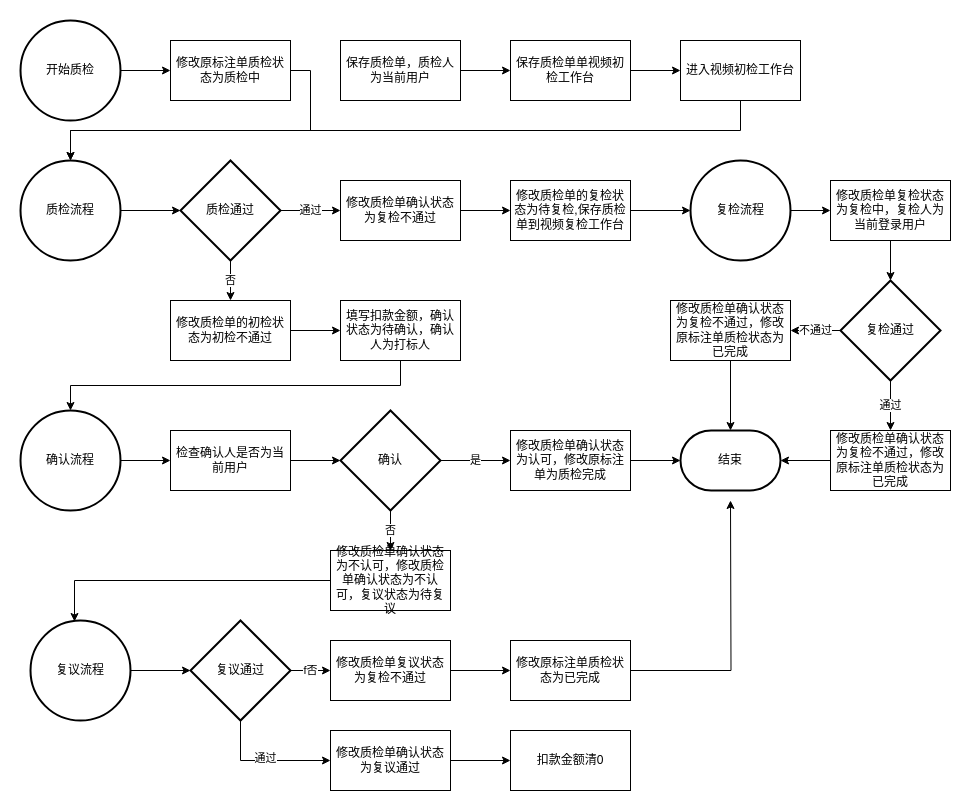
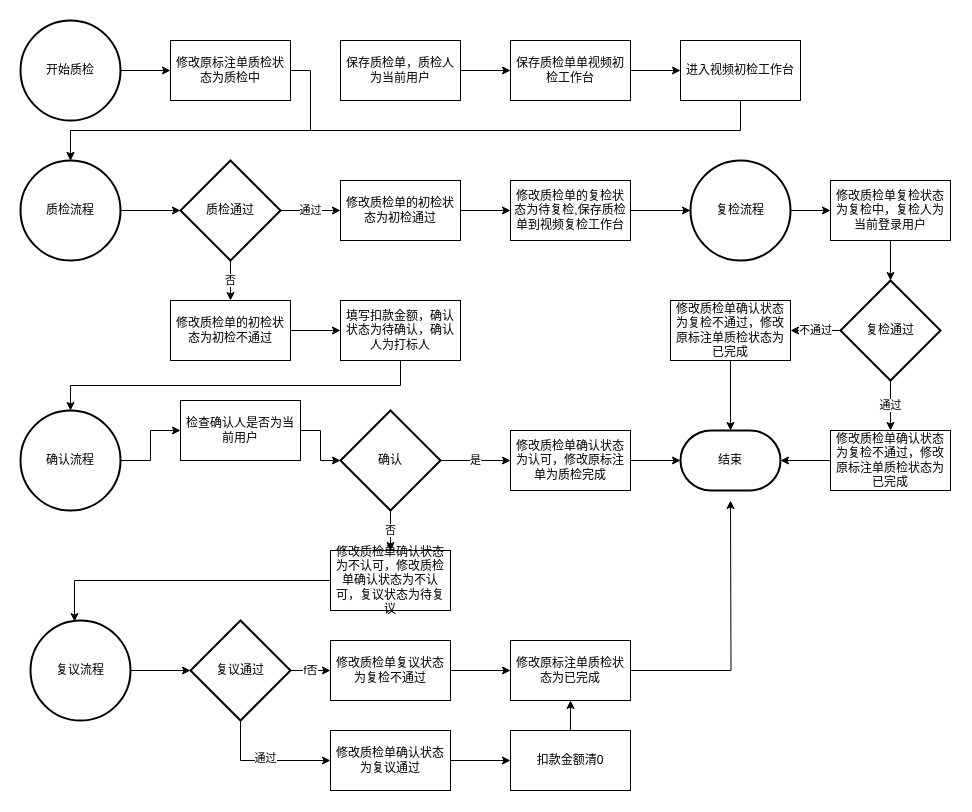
  <mxCell id="0" />
  <mxCell id="1" parent="0" />
  <mxCell id="2" style="edgeStyle=orthogonalEdgeStyle;rounded=0;orthogonalLoop=1;jettySize=auto;html=1;" edge="1" parent="1" source="3" target="5"><mxGeometry relative="1" as="geometry" /></mxCell>
  <mxCell id="3" value="开始质检" style="strokeWidth=2;html=1;shape=mxgraph.flowchart.start_2;whiteSpace=wrap;" vertex="1" parent="1"><mxGeometry x="20" y="20" width="100" height="100" as="geometry" /></mxCell>
  <mxCell id="4" style="edgeStyle=orthogonalEdgeStyle;rounded=0;orthogonalLoop=1;jettySize=auto;html=1;exitX=1;exitY=0.5;exitDx=0;exitDy=0;" edge="1" parent="1" source="5" target="25"><mxGeometry relative="1" as="geometry" /></mxCell>
  <mxCell id="5" value="修改原标注单质检状态为质检中" style="rounded=0;whiteSpace=wrap;html=1;" vertex="1" parent="1"><mxGeometry x="170" y="40" width="120" height="60" as="geometry" /></mxCell>
  <mxCell id="6" style="edgeStyle=orthogonalEdgeStyle;rounded=0;orthogonalLoop=1;jettySize=auto;html=1;exitX=1;exitY=0.5;exitDx=0;exitDy=0;" edge="1" parent="1" source="7" target="9"><mxGeometry relative="1" as="geometry" /></mxCell>
  <mxCell id="7" value="保存质检单，质检人为当前用户" style="rounded=0;whiteSpace=wrap;html=1;" vertex="1" parent="1"><mxGeometry x="340" y="40" width="120" height="60" as="geometry" /></mxCell>
  <mxCell id="8" style="edgeStyle=orthogonalEdgeStyle;rounded=0;orthogonalLoop=1;jettySize=auto;html=1;exitX=1;exitY=0.5;exitDx=0;exitDy=0;entryX=0;entryY=0.5;entryDx=0;entryDy=0;" edge="1" parent="1" source="9" target="11"><mxGeometry relative="1" as="geometry" /></mxCell>
  <mxCell id="9" value="保存质检单单视频初检工作台" style="rounded=0;whiteSpace=wrap;html=1;" vertex="1" parent="1"><mxGeometry x="510" y="40" width="120" height="60" as="geometry" /></mxCell>
  <mxCell id="10" style="edgeStyle=orthogonalEdgeStyle;rounded=0;orthogonalLoop=1;jettySize=auto;html=1;exitX=0.5;exitY=1;exitDx=0;exitDy=0;" edge="1" parent="1" source="11" target="25"><mxGeometry relative="1" as="geometry" /></mxCell>
  <mxCell id="11" value="进入视频初检工作台" style="rounded=0;whiteSpace=wrap;html=1;" vertex="1" parent="1"><mxGeometry x="680" y="40" width="120" height="60" as="geometry" /></mxCell>
  <mxCell id="12" value="结束" style="strokeWidth=2;html=1;shape=mxgraph.flowchart.terminator;whiteSpace=wrap;" vertex="1" parent="1"><mxGeometry x="680" y="430" width="100" height="60" as="geometry" /></mxCell>
  <mxCell id="13" value="通过" style="edgeStyle=orthogonalEdgeStyle;rounded=0;orthogonalLoop=1;jettySize=auto;html=1;exitX=1;exitY=0.5;exitDx=0;exitDy=0;exitPerimeter=0;" edge="1" parent="1" source="15" target="17"><mxGeometry relative="1" as="geometry" /></mxCell>
  <mxCell id="14" value="否" style="edgeStyle=orthogonalEdgeStyle;rounded=0;orthogonalLoop=1;jettySize=auto;html=1;exitX=0.5;exitY=1;exitDx=0;exitDy=0;exitPerimeter=0;" edge="1" parent="1" source="15" target="21"><mxGeometry relative="1" as="geometry" /></mxCell>
  <mxCell id="15" value="质检通过" style="strokeWidth=2;html=1;shape=mxgraph.flowchart.decision;whiteSpace=wrap;" vertex="1" parent="1"><mxGeometry x="180" y="160" width="100" height="100" as="geometry" /></mxCell>
  <mxCell id="16" style="edgeStyle=orthogonalEdgeStyle;rounded=0;orthogonalLoop=1;jettySize=auto;html=1;exitX=1;exitY=0.5;exitDx=0;exitDy=0;entryX=0;entryY=0.5;entryDx=0;entryDy=0;" edge="1" parent="1" source="17" target="19"><mxGeometry relative="1" as="geometry" /></mxCell>
- <mxCell id="17" value="修改质检单确认状态为复检不通过" style="rounded=0;whiteSpace=wrap;html=1;" vertex="1" parent="1"><mxGeometry x="340" y="180" width="120" height="60" as="geometry" /></mxCell>
+ <mxCell id="17" value="修改质检单的初检状态为初检通过" style="rounded=0;whiteSpace=wrap;html=1;" vertex="1" parent="1"><mxGeometry x="340" y="180" width="120" height="60" as="geometry" /></mxCell>
  <mxCell id="18" value="" style="edgeStyle=orthogonalEdgeStyle;rounded=0;orthogonalLoop=1;jettySize=auto;html=1;" edge="1" parent="1" source="19" target="38"><mxGeometry relative="1" as="geometry" /></mxCell>
  <mxCell id="19" value="修改质检单的复检状态为待复检,保存质检单到视频复检工作台" style="rounded=0;whiteSpace=wrap;html=1;" vertex="1" parent="1"><mxGeometry x="510" y="180" width="120" height="60" as="geometry" /></mxCell>
  <mxCell id="20" style="edgeStyle=orthogonalEdgeStyle;rounded=0;orthogonalLoop=1;jettySize=auto;html=1;exitX=1;exitY=0.5;exitDx=0;exitDy=0;entryX=0;entryY=0.5;entryDx=0;entryDy=0;" edge="1" parent="1" source="21" target="23"><mxGeometry relative="1" as="geometry" /></mxCell>
  <mxCell id="21" value="修改质检单的初检状态为初检不通过" style="rounded=0;whiteSpace=wrap;html=1;" vertex="1" parent="1"><mxGeometry x="170" y="300" width="120" height="60" as="geometry" /></mxCell>
  <mxCell id="22" style="edgeStyle=orthogonalEdgeStyle;rounded=0;orthogonalLoop=1;jettySize=auto;html=1;exitX=0.5;exitY=1;exitDx=0;exitDy=0;" edge="1" parent="1" source="23" target="27"><mxGeometry relative="1" as="geometry" /></mxCell>
  <mxCell id="23" value="填写扣款金额，确认状态为待确认，确认人为打标人" style="rounded=0;whiteSpace=wrap;html=1;" vertex="1" parent="1"><mxGeometry x="340" y="300" width="120" height="60" as="geometry" /></mxCell>
  <mxCell id="24" value="" style="edgeStyle=orthogonalEdgeStyle;rounded=0;orthogonalLoop=1;jettySize=auto;html=1;" edge="1" parent="1" source="25" target="15"><mxGeometry relative="1" as="geometry" /></mxCell>
  <mxCell id="25" value="质检流程" style="strokeWidth=2;html=1;shape=mxgraph.flowchart.start_2;whiteSpace=wrap;" vertex="1" parent="1"><mxGeometry x="20" y="160" width="100" height="100" as="geometry" /></mxCell>
  <mxCell id="26" style="edgeStyle=orthogonalEdgeStyle;rounded=0;orthogonalLoop=1;jettySize=auto;html=1;exitX=1;exitY=0.5;exitDx=0;exitDy=0;exitPerimeter=0;" edge="1" parent="1" source="27" target="29"><mxGeometry relative="1" as="geometry" /></mxCell>
  <mxCell id="27" value="确认流程" style="strokeWidth=2;html=1;shape=mxgraph.flowchart.start_2;whiteSpace=wrap;" vertex="1" parent="1"><mxGeometry x="20" y="410" width="100" height="100" as="geometry" /></mxCell>
  <mxCell id="28" style="edgeStyle=orthogonalEdgeStyle;rounded=0;orthogonalLoop=1;jettySize=auto;html=1;exitX=1;exitY=0.5;exitDx=0;exitDy=0;" edge="1" parent="1" source="29" target="32"><mxGeometry relative="1" as="geometry" /></mxCell>
- <mxCell id="29" value="检查确认人是否为当前用户" style="rounded=0;whiteSpace=wrap;html=1;" vertex="1" parent="1"><mxGeometry x="170" y="430" width="120" height="60" as="geometry" /></mxCell>
+ <mxCell id="29" value="检查确认人是否为当前用户" style="rounded=0;whiteSpace=wrap;html=1;" vertex="1" parent="1"><mxGeometry x="180" y="400" width="120" height="60" as="geometry" /></mxCell>
  <mxCell id="30" value="是" style="edgeStyle=orthogonalEdgeStyle;rounded=0;orthogonalLoop=1;jettySize=auto;html=1;exitX=1;exitY=0.5;exitDx=0;exitDy=0;exitPerimeter=0;entryX=0;entryY=0.5;entryDx=0;entryDy=0;" edge="1" parent="1" source="32" target="34"><mxGeometry relative="1" as="geometry" /></mxCell>
  <mxCell id="31" value="否" style="edgeStyle=orthogonalEdgeStyle;rounded=0;orthogonalLoop=1;jettySize=auto;html=1;exitX=0.5;exitY=1;exitDx=0;exitDy=0;exitPerimeter=0;entryX=0.5;entryY=0;entryDx=0;entryDy=0;" edge="1" parent="1" source="32" target="36"><mxGeometry relative="1" as="geometry" /></mxCell>
  <mxCell id="32" value="确认" style="strokeWidth=2;html=1;shape=mxgraph.flowchart.decision;whiteSpace=wrap;" vertex="1" parent="1"><mxGeometry x="340" y="410" width="100" height="100" as="geometry" /></mxCell>
  <mxCell id="33" style="edgeStyle=orthogonalEdgeStyle;rounded=0;orthogonalLoop=1;jettySize=auto;html=1;exitX=1;exitY=0.5;exitDx=0;exitDy=0;entryX=0;entryY=0.5;entryDx=0;entryDy=0;entryPerimeter=0;" edge="1" parent="1" source="34" target="12"><mxGeometry relative="1" as="geometry" /></mxCell>
  <mxCell id="34" value="修改质检单确认状态为认可，修改原标注单为质检完成" style="rounded=0;whiteSpace=wrap;html=1;" vertex="1" parent="1"><mxGeometry x="510" y="430" width="120" height="60" as="geometry" /></mxCell>
  <mxCell id="35" style="edgeStyle=orthogonalEdgeStyle;rounded=0;orthogonalLoop=1;jettySize=auto;html=1;entryX=0.44;entryY=0.01;entryDx=0;entryDy=0;entryPerimeter=0;" edge="1" parent="1" source="36" target="49"><mxGeometry relative="1" as="geometry" /></mxCell>
  <mxCell id="36" value="修改质检单确认状态为不认可，修改质检单确认状态为不认可，复议状态为待复议" style="rounded=0;whiteSpace=wrap;html=1;" vertex="1" parent="1"><mxGeometry x="330" y="550" width="120" height="60" as="geometry" /></mxCell>
  <mxCell id="37" style="edgeStyle=orthogonalEdgeStyle;rounded=0;orthogonalLoop=1;jettySize=auto;html=1;exitX=1;exitY=0.5;exitDx=0;exitDy=0;exitPerimeter=0;entryX=0;entryY=0.5;entryDx=0;entryDy=0;" edge="1" parent="1" source="38" target="40"><mxGeometry relative="1" as="geometry" /></mxCell>
  <mxCell id="38" value="复检流程" style="strokeWidth=2;html=1;shape=mxgraph.flowchart.start_2;whiteSpace=wrap;" vertex="1" parent="1"><mxGeometry x="690" y="160" width="100" height="100" as="geometry" /></mxCell>
  <mxCell id="39" style="edgeStyle=orthogonalEdgeStyle;rounded=0;orthogonalLoop=1;jettySize=auto;html=1;exitX=0.5;exitY=1;exitDx=0;exitDy=0;" edge="1" parent="1" source="40" target="43"><mxGeometry relative="1" as="geometry" /></mxCell>
  <mxCell id="40" value="修改质检单复检状态为复检中，复检人为当前登录用户" style="rounded=0;whiteSpace=wrap;html=1;" vertex="1" parent="1"><mxGeometry x="830" y="180" width="120" height="60" as="geometry" /></mxCell>
  <mxCell id="41" value="不通过" style="edgeStyle=orthogonalEdgeStyle;rounded=0;orthogonalLoop=1;jettySize=auto;html=1;exitX=0;exitY=0.5;exitDx=0;exitDy=0;exitPerimeter=0;entryX=1;entryY=0.5;entryDx=0;entryDy=0;" edge="1" parent="1" source="43" target="45"><mxGeometry relative="1" as="geometry" /></mxCell>
  <mxCell id="42" value="通过" style="edgeStyle=orthogonalEdgeStyle;rounded=0;orthogonalLoop=1;jettySize=auto;html=1;exitX=0.5;exitY=1;exitDx=0;exitDy=0;exitPerimeter=0;entryX=0.5;entryY=0;entryDx=0;entryDy=0;" edge="1" parent="1" source="43" target="47"><mxGeometry relative="1" as="geometry" /></mxCell>
  <mxCell id="43" value="复检通过" style="strokeWidth=2;html=1;shape=mxgraph.flowchart.decision;whiteSpace=wrap;" vertex="1" parent="1"><mxGeometry x="840" y="280" width="100" height="100" as="geometry" /></mxCell>
  <mxCell id="44" style="edgeStyle=orthogonalEdgeStyle;rounded=0;orthogonalLoop=1;jettySize=auto;html=1;exitX=0.5;exitY=1;exitDx=0;exitDy=0;" edge="1" parent="1" source="45" target="12"><mxGeometry relative="1" as="geometry" /></mxCell>
  <mxCell id="45" value="修改质检单确认状态为复检不通过，修改原标注单质检状态为已完成" style="rounded=0;whiteSpace=wrap;html=1;" vertex="1" parent="1"><mxGeometry x="670" y="300" width="120" height="60" as="geometry" /></mxCell>
  <mxCell id="46" value="" style="edgeStyle=orthogonalEdgeStyle;rounded=0;orthogonalLoop=1;jettySize=auto;html=1;" edge="1" parent="1" source="47" target="12"><mxGeometry relative="1" as="geometry" /></mxCell>
  <mxCell id="47" value="修改质检单确认状态为复检不通过，修改原标注单质检状态为已完成" style="rounded=0;whiteSpace=wrap;html=1;" vertex="1" parent="1"><mxGeometry x="830" y="430" width="120" height="60" as="geometry" /></mxCell>
  <mxCell id="48" value="" style="edgeStyle=orthogonalEdgeStyle;rounded=0;orthogonalLoop=1;jettySize=auto;html=1;" edge="1" parent="1" source="49" target="53"><mxGeometry relative="1" as="geometry" /></mxCell>
  <mxCell id="49" value="复议流程" style="strokeWidth=2;html=1;shape=mxgraph.flowchart.start_2;whiteSpace=wrap;" vertex="1" parent="1"><mxGeometry x="30" y="620" width="100" height="100" as="geometry" /></mxCell>
  <mxCell id="50" style="edgeStyle=orthogonalEdgeStyle;rounded=0;orthogonalLoop=1;jettySize=auto;html=1;exitX=0.5;exitY=1;exitDx=0;exitDy=0;exitPerimeter=0;entryX=0;entryY=0.5;entryDx=0;entryDy=0;" edge="1" parent="1" source="53" target="59"><mxGeometry relative="1" as="geometry" /></mxCell>
  <mxCell id="51" value="通过" style="edgeLabel;html=1;align=center;verticalAlign=middle;resizable=0;points=[];" vertex="1" connectable="0" parent="50"><mxGeometry x="-0.015" y="3" relative="1" as="geometry"><mxPoint as="offset" /></mxGeometry></mxCell>
  <mxCell id="52" value="f否" style="edgeStyle=orthogonalEdgeStyle;rounded=0;orthogonalLoop=1;jettySize=auto;html=1;entryX=0;entryY=0.5;entryDx=0;entryDy=0;" edge="1" parent="1" source="53" target="55"><mxGeometry relative="1" as="geometry" /></mxCell>
  <mxCell id="53" value="复议通过" style="strokeWidth=2;html=1;shape=mxgraph.flowchart.decision;whiteSpace=wrap;" vertex="1" parent="1"><mxGeometry x="190" y="620" width="100" height="100" as="geometry" /></mxCell>
  <mxCell id="54" value="" style="edgeStyle=orthogonalEdgeStyle;rounded=0;orthogonalLoop=1;jettySize=auto;html=1;" edge="1" parent="1" source="55" target="57"><mxGeometry relative="1" as="geometry" /></mxCell>
  <mxCell id="55" value="修改质检单复议状态为复检不通过" style="rounded=0;whiteSpace=wrap;html=1;" vertex="1" parent="1"><mxGeometry x="330" y="640" width="120" height="60" as="geometry" /></mxCell>
  <mxCell id="56" style="edgeStyle=orthogonalEdgeStyle;rounded=0;orthogonalLoop=1;jettySize=auto;html=1;exitX=1;exitY=0.5;exitDx=0;exitDy=0;" edge="1" parent="1" source="57"><mxGeometry relative="1" as="geometry"><mxPoint x="730" y="500" as="targetPoint" /></mxGeometry></mxCell>
  <mxCell id="57" value="修改原标注单质检状态为已完成" style="rounded=0;whiteSpace=wrap;html=1;" vertex="1" parent="1"><mxGeometry x="510" y="640" width="120" height="60" as="geometry" /></mxCell>
  <mxCell id="58" value="" style="edgeStyle=orthogonalEdgeStyle;rounded=0;orthogonalLoop=1;jettySize=auto;html=1;" edge="1" parent="1" source="59" target="61"><mxGeometry relative="1" as="geometry" /></mxCell>
  <mxCell id="59" value="修改质检单确认状态为复议通过" style="rounded=0;whiteSpace=wrap;html=1;" vertex="1" parent="1"><mxGeometry x="330" y="730" width="120" height="60" as="geometry" /></mxCell>
+ <mxCell id="60" value="" style="edgeStyle=orthogonalEdgeStyle;rounded=0;orthogonalLoop=1;jettySize=auto;html=1;" edge="1" parent="1" source="61" target="57"><mxGeometry relative="1" as="geometry" /></mxCell>
  <mxCell id="61" value="扣款金额清0" style="rounded=0;whiteSpace=wrap;html=1;" vertex="1" parent="1"><mxGeometry x="510" y="730" width="120" height="60" as="geometry" /></mxCell>
